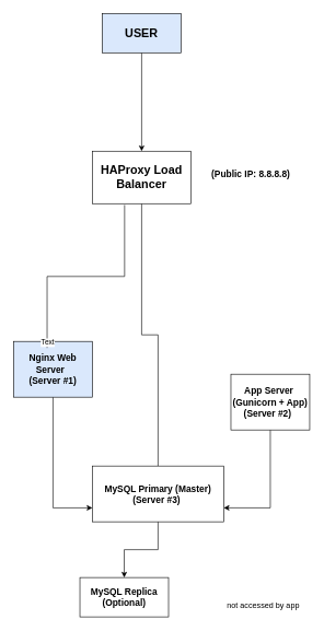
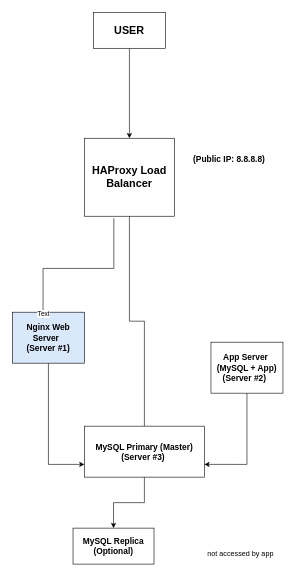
  <mxCell id="0" />
  <mxCell id="1" parent="0" />
  <mxCell id="2" style="edgeStyle=orthogonalEdgeStyle;rounded=0;orthogonalLoop=1;jettySize=auto;html=1;entryX=0.5;entryY=0;entryDx=0;entryDy=0;" edge="1" parent="1" source="3" target="5"><mxGeometry relative="1" as="geometry" /></mxCell>
- <mxCell id="3" value="&lt;font style=&quot;font-size: 18px;&quot;&gt;&lt;b&gt;USER&lt;/b&gt;&lt;/font&gt;" style="rounded=0;whiteSpace=wrap;html=1;fillColor=#dae8fc;" vertex="1" parent="1"><mxGeometry x="155" y="20" width="120" height="60" as="geometry" /></mxCell>
+ <mxCell id="3" value="&lt;font style=&quot;font-size: 18px;&quot;&gt;&lt;b&gt;USER&lt;/b&gt;&lt;/font&gt;" style="rounded=0;whiteSpace=wrap;html=1;" vertex="1" parent="1"><mxGeometry x="155" y="20" width="120" height="60" as="geometry" /></mxCell>
  <mxCell id="4" style="edgeStyle=orthogonalEdgeStyle;rounded=0;orthogonalLoop=1;jettySize=auto;html=1;entryX=0.5;entryY=0;entryDx=0;entryDy=0;endArrow=none;" edge="1" parent="1" source="5" target="12"><mxGeometry relative="1" as="geometry" /></mxCell>
- <mxCell id="5" value="&lt;font style=&quot;font-size: 18px;&quot;&gt;&lt;b&gt;HAProxy Load Balancer&lt;/b&gt;&lt;/font&gt;" style="whiteSpace=wrap;html=1;" vertex="1" parent="1"><mxGeometry x="140" y="230" width="150" height="80" as="geometry" /></mxCell>
+ <mxCell id="5" value="&lt;font style=&quot;font-size: 18px;&quot;&gt;&lt;b&gt;HAProxy Load Balancer&lt;/b&gt;&lt;/font&gt;" style="whiteSpace=wrap;html=1;" vertex="1" parent="1"><mxGeometry x="140" y="230" width="150" height="130" as="geometry" /></mxCell>
  <mxCell id="6" value="&lt;font style=&quot;font-size: 14px;&quot;&gt;&lt;b&gt;(Public IP: 8.8.8.8)&lt;/b&gt;&lt;/font&gt;" style="text;html=1;align=center;verticalAlign=middle;resizable=0;points=[];autosize=1;strokeColor=none;fillColor=none;" vertex="1" parent="1"><mxGeometry x="311" y="250" width="140" height="30" as="geometry" /></mxCell>
  <mxCell id="7" style="edgeStyle=orthogonalEdgeStyle;rounded=0;orthogonalLoop=1;jettySize=auto;html=1;exitX=0.5;exitY=1;exitDx=0;exitDy=0;entryX=0;entryY=0.75;entryDx=0;entryDy=0;" edge="1" parent="1" source="8" target="12"><mxGeometry relative="1" as="geometry" /></mxCell>
  <mxCell id="8" value="&lt;font style=&quot;font-size: 14px;&quot;&gt;&lt;b&gt;Nginx Web&lt;/b&gt;&lt;/font&gt;&lt;div&gt;&lt;font style=&quot;&quot;&gt;&lt;span style=&quot;font-size: 14px;&quot;&gt;&lt;b&gt;Server&amp;nbsp;&amp;nbsp;&lt;/b&gt;&lt;/span&gt;&lt;/font&gt;&lt;/div&gt;&lt;div&gt;&lt;font style=&quot;&quot;&gt;&lt;span style=&quot;font-size: 14px;&quot;&gt;&lt;b&gt;(Server #1)&lt;/b&gt;&lt;/span&gt;&lt;/font&gt;&lt;/div&gt;" style="rounded=0;whiteSpace=wrap;html=1;fillColor=#dae8fc;" vertex="1" parent="1"><mxGeometry x="20" y="520" width="120" height="85" as="geometry" /></mxCell>
  <mxCell id="9" style="edgeStyle=orthogonalEdgeStyle;rounded=0;orthogonalLoop=1;jettySize=auto;html=1;exitX=0.5;exitY=1;exitDx=0;exitDy=0;entryX=1;entryY=0.75;entryDx=0;entryDy=0;" edge="1" parent="1" source="10" target="12"><mxGeometry relative="1" as="geometry" /></mxCell>
- <mxCell id="10" value="&lt;span style=&quot;font-size: 14px;&quot;&gt;&lt;b&gt;&amp;nbsp;App Server&amp;nbsp;&amp;nbsp;&lt;/b&gt;&lt;/span&gt;&lt;div&gt;&lt;span style=&quot;font-size: 14px;&quot;&gt;&lt;b&gt;(Gunicorn + App)&lt;/b&gt;&lt;/span&gt;&lt;/div&gt;&lt;div&gt;&lt;span style=&quot;font-size: 14px;&quot;&gt;&lt;b&gt;(Server #2)&amp;nbsp;&amp;nbsp;&lt;/b&gt;&lt;/span&gt;&lt;/div&gt;" style="rounded=0;whiteSpace=wrap;html=1;" vertex="1" parent="1"><mxGeometry x="351" y="570" width="120" height="85" as="geometry" /></mxCell>
+ <mxCell id="10" value="&lt;span style=&quot;font-size: 14px;&quot;&gt;&lt;b&gt;&amp;nbsp;App Server&amp;nbsp;&amp;nbsp;&lt;/b&gt;&lt;/span&gt;&lt;div&gt;&lt;span style=&quot;font-size: 14px;&quot;&gt;&lt;b&gt;(MySQL + App)&lt;/b&gt;&lt;/span&gt;&lt;/div&gt;&lt;div&gt;&lt;span style=&quot;font-size: 14px;&quot;&gt;&lt;b&gt;(Server #2)&amp;nbsp;&amp;nbsp;&lt;/b&gt;&lt;/span&gt;&lt;/div&gt;" style="rounded=0;whiteSpace=wrap;html=1;" vertex="1" parent="1"><mxGeometry x="351" y="570" width="120" height="85" as="geometry" /></mxCell>
  <mxCell id="11" style="edgeStyle=orthogonalEdgeStyle;rounded=0;orthogonalLoop=1;jettySize=auto;html=1;" edge="1" parent="1" source="12" target="13"><mxGeometry relative="1" as="geometry" /></mxCell>
  <mxCell id="12" value="&lt;span style=&quot;font-size: 14px;&quot;&gt;&lt;b&gt;MySQL Primary (Master)&lt;/b&gt;&lt;/span&gt;&lt;div&gt;&lt;span style=&quot;font-size: 14px;&quot;&gt;&lt;b&gt;&amp;nbsp;(Server #3)&amp;nbsp;&amp;nbsp;&lt;/b&gt;&lt;/span&gt;&lt;/div&gt;" style="rounded=0;whiteSpace=wrap;html=1;" vertex="1" parent="1"><mxGeometry x="140" y="710" width="200" height="85" as="geometry" /></mxCell>
  <mxCell id="13" value="&lt;span style=&quot;font-size: 14px;&quot;&gt;&lt;b&gt;MySQL Replica (Optional)&lt;/b&gt;&lt;/span&gt;" style="rounded=0;whiteSpace=wrap;html=1;" vertex="1" parent="1"><mxGeometry x="121" y="880" width="135" height="60" as="geometry" /></mxCell>
  <mxCell id="14" value="not accessed by app" style="text;html=1;align=center;verticalAlign=middle;resizable=0;points=[];autosize=1;strokeColor=none;fillColor=none;" vertex="1" parent="1"><mxGeometry x="335" y="907.5" width="130" height="30" as="geometry" /></mxCell>
  <mxCell id="15" value="" style="edgeStyle=elbowEdgeStyle;rounded=0;elbow=vertical;html=1;labelBackgroundColor=#ffffff;jettySize=auto;orthogonalLoop=1;strokeWidth=1;fontSize=14;endArrow=none;endFill=0;entryX=0.327;entryY=1.025;entryDx=0;entryDy=0;entryPerimeter=0;" edge="1" parent="1" target="5"><mxGeometry width="60" height="60" relative="1" as="geometry"><mxPoint x="71" y="530" as="sourcePoint" /><mxPoint x="161" y="400" as="targetPoint" /></mxGeometry></mxCell>
  <mxCell id="16" value="Text" style="edgeLabel;html=1;align=center;verticalAlign=middle;resizable=0;points=[];" vertex="1" connectable="0" parent="15"><mxGeometry x="-0.944" relative="1" as="geometry"><mxPoint as="offset" /></mxGeometry></mxCell>
